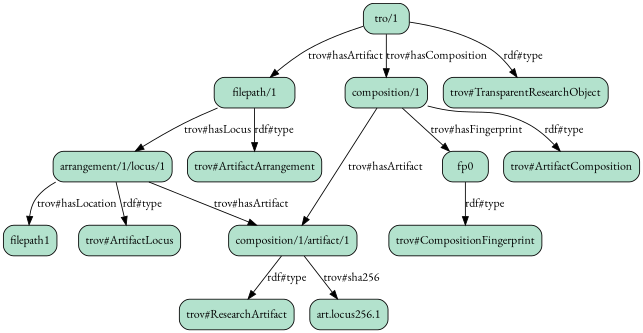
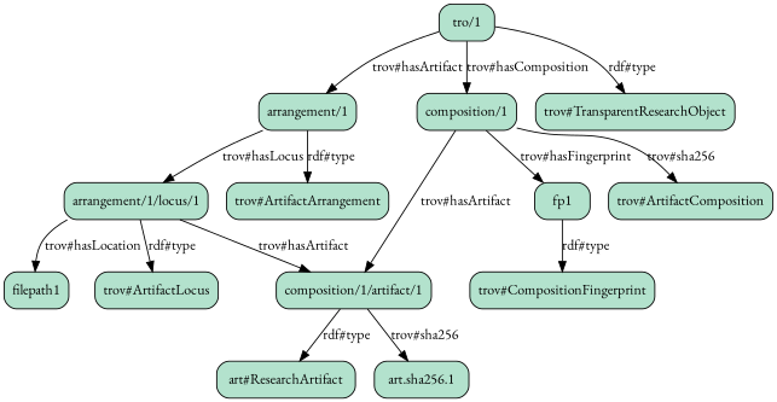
  strict digraph {
    fontname="EB Garamond"
    node [fillcolor="#b3e2cd" fontname="EB Garamond" shape=box style="filled, rounded"]
    edge [fontname="EB Garamond"]
-   "arrangement/1" [label="filepath/1"]
+   "arrangement/1"
    "trov#ArtifactArrangement"
    "arrangement/1/locus/1"
    "trov#ArtifactLocus"
    "composition/1/artifact/1"
    filepath1
-   "trov#ResearchArtifact"
-   "art.sha256.1" [label="art.locus256.1"]
+   "trov#ResearchArtifact" [label="art#ResearchArtifact"]
+   "art.sha256.1"
    "composition/1"
    "trov#ArtifactComposition"
-   fp1 [label=fp0]
+   fp1
    "trov#CompositionFingerprint"
    "tro/1"
    "trov#TransparentResearchObject"
    "arrangement/1" -> "trov#ArtifactArrangement" [label="rdf#type"]
    "arrangement/1" -> "arrangement/1/locus/1" [label="trov#hasLocus"]
    "arrangement/1/locus/1" -> "trov#ArtifactLocus" [label="rdf#type"]
    "arrangement/1/locus/1" -> "composition/1/artifact/1" [label="trov#hasArtifact"]
    "arrangement/1/locus/1" -> filepath1 [label="trov#hasLocation"]
    "composition/1/artifact/1" -> "trov#ResearchArtifact" [label="rdf#type"]
    "composition/1/artifact/1" -> "art.sha256.1" [label="trov#sha256"]
    "composition/1" -> "composition/1/artifact/1" [label="trov#hasArtifact"]
-   "composition/1" -> "trov#ArtifactComposition" [label="rdf#type"]
+   "composition/1" -> "trov#ArtifactComposition" [label="trov#sha256"]
    "composition/1" -> fp1 [label="trov#hasFingerprint"]
    fp1 -> "trov#CompositionFingerprint" [label="rdf#type"]
    "tro/1" -> "arrangement/1" [label="trov#hasArtifact"]
    "tro/1" -> "composition/1" [label="trov#hasComposition"]
    "tro/1" -> "trov#TransparentResearchObject" [label="rdf#type"]
  }
